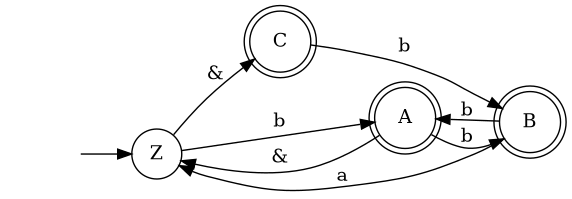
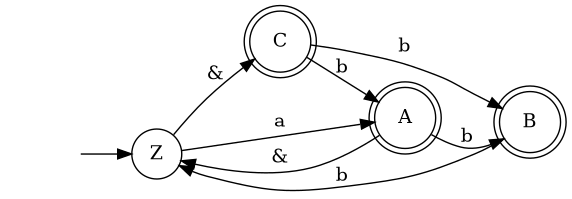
  digraph {
    rankdir=LR
    node [shape=doublecircle]
    "" [shape=none]
    Z [shape=circle]
    A
    C
    B
    "" -> Z
-   Z -> A [label=b]
+   Z -> A [label=a]
    Z -> C [label="&"]
    A -> Z [label="&"]
    A -> B [label=b]
    C -> B [label=b]
-   B -> Z [label=a]
-   B -> A [label=b]
+   B -> Z [label=b]
+   C -> A [label=b]
  }
